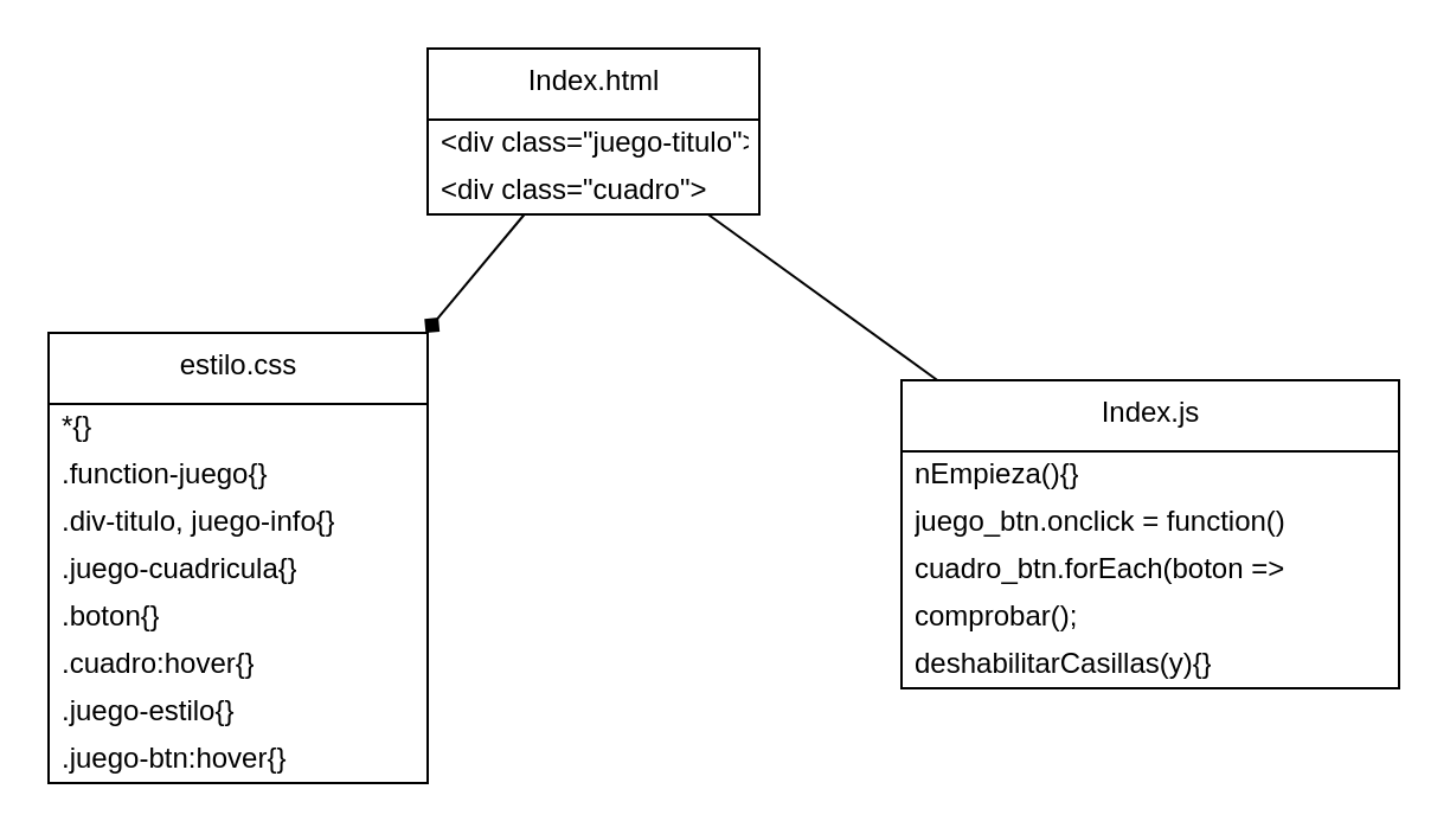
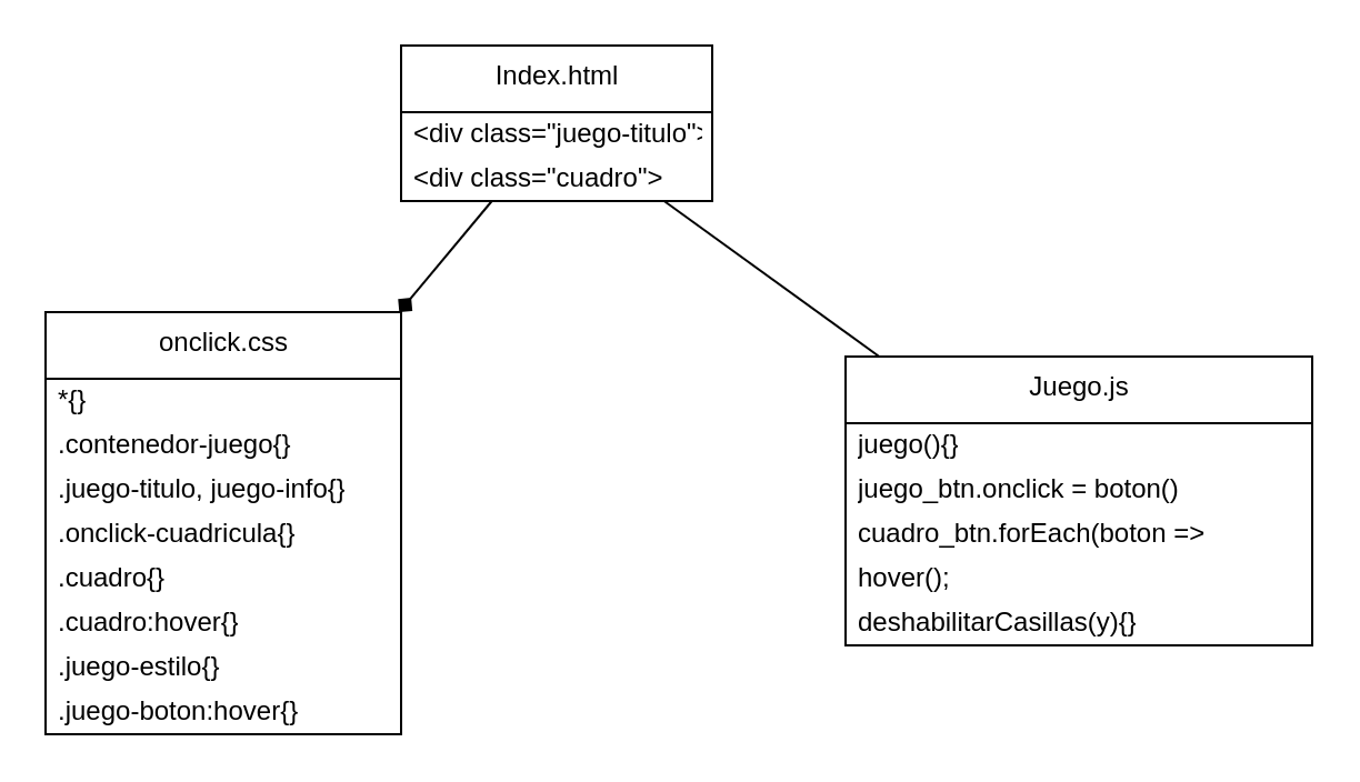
  <mxCell id="0" />
  <mxCell id="1" parent="0" />
  <mxCell id="2" value="Index.html" style="swimlane;fontStyle=0;align=center;verticalAlign=top;childLayout=stackLayout;horizontal=1;startSize=30;horizontalStack=0;resizeParent=1;resizeParentMax=0;resizeLast=0;collapsible=0;marginBottom=0;html=1;" vertex="1" parent="1"><mxGeometry x="180" y="20" width="140" height="70" as="geometry" /></mxCell>
  <mxCell id="3" value="&amp;lt;div class=&quot;juego-titulo&quot;&amp;gt;" style="text;html=1;strokeColor=none;fillColor=none;align=left;verticalAlign=middle;spacingLeft=4;spacingRight=4;overflow=hidden;rotatable=0;points=[[0,0.5],[1,0.5]];portConstraint=eastwest;" vertex="1" parent="2"><mxGeometry y="30" width="140" height="20" as="geometry" /></mxCell>
  <mxCell id="4" value="&amp;lt;div class=&quot;cuadro&quot;&amp;gt;" style="text;html=1;strokeColor=none;fillColor=none;align=left;verticalAlign=middle;spacingLeft=4;spacingRight=4;overflow=hidden;rotatable=0;points=[[0,0.5],[1,0.5]];portConstraint=eastwest;" vertex="1" parent="2"><mxGeometry y="50" width="140" height="20" as="geometry" /></mxCell>
- <mxCell id="5" value="Index.js" style="swimlane;fontStyle=0;align=center;verticalAlign=top;childLayout=stackLayout;horizontal=1;startSize=30;horizontalStack=0;resizeParent=1;resizeParentMax=0;resizeLast=0;collapsible=0;marginBottom=0;html=1;" vertex="1" parent="1"><mxGeometry x="380" y="160" width="210" height="130" as="geometry" /></mxCell>
- <mxCell id="6" value="nEmpieza(){}" style="text;html=1;strokeColor=none;fillColor=none;align=left;verticalAlign=middle;spacingLeft=4;spacingRight=4;overflow=hidden;rotatable=0;points=[[0,0.5],[1,0.5]];portConstraint=eastwest;" vertex="1" parent="5"><mxGeometry y="30" width="210" height="20" as="geometry" /></mxCell>
- <mxCell id="7" value="juego_btn.onclick = function()" style="text;html=1;strokeColor=none;fillColor=none;align=left;verticalAlign=middle;spacingLeft=4;spacingRight=4;overflow=hidden;rotatable=0;points=[[0,0.5],[1,0.5]];portConstraint=eastwest;" vertex="1" parent="5"><mxGeometry y="50" width="210" height="20" as="geometry" /></mxCell>
+ <mxCell id="5" value="Juego.js" style="swimlane;fontStyle=0;align=center;verticalAlign=top;childLayout=stackLayout;horizontal=1;startSize=30;horizontalStack=0;resizeParent=1;resizeParentMax=0;resizeLast=0;collapsible=0;marginBottom=0;html=1;" vertex="1" parent="1"><mxGeometry x="380" y="160" width="210" height="130" as="geometry" /></mxCell>
+ <mxCell id="6" value="juego(){}" style="text;html=1;strokeColor=none;fillColor=none;align=left;verticalAlign=middle;spacingLeft=4;spacingRight=4;overflow=hidden;rotatable=0;points=[[0,0.5],[1,0.5]];portConstraint=eastwest;" vertex="1" parent="5"><mxGeometry y="30" width="210" height="20" as="geometry" /></mxCell>
+ <mxCell id="7" value="juego_btn.onclick = boton()" style="text;html=1;strokeColor=none;fillColor=none;align=left;verticalAlign=middle;spacingLeft=4;spacingRight=4;overflow=hidden;rotatable=0;points=[[0,0.5],[1,0.5]];portConstraint=eastwest;" vertex="1" parent="5"><mxGeometry y="50" width="210" height="20" as="geometry" /></mxCell>
  <mxCell id="8" value="cuadro_btn.forEach(boton =&amp;gt;" style="text;html=1;strokeColor=none;fillColor=none;align=left;verticalAlign=middle;spacingLeft=4;spacingRight=4;overflow=hidden;rotatable=0;points=[[0,0.5],[1,0.5]];portConstraint=eastwest;" vertex="1" parent="5"><mxGeometry y="70" width="210" height="20" as="geometry" /></mxCell>
- <mxCell id="9" value="comprobar();" style="text;html=1;strokeColor=none;fillColor=none;align=left;verticalAlign=middle;spacingLeft=4;spacingRight=4;overflow=hidden;rotatable=0;points=[[0,0.5],[1,0.5]];portConstraint=eastwest;" vertex="1" parent="5"><mxGeometry y="90" width="210" height="20" as="geometry" /></mxCell>
+ <mxCell id="9" value="hover();" style="text;html=1;strokeColor=none;fillColor=none;align=left;verticalAlign=middle;spacingLeft=4;spacingRight=4;overflow=hidden;rotatable=0;points=[[0,0.5],[1,0.5]];portConstraint=eastwest;" vertex="1" parent="5"><mxGeometry y="90" width="210" height="20" as="geometry" /></mxCell>
  <mxCell id="10" value="deshabilitarCasillas(y){}" style="text;html=1;strokeColor=none;fillColor=none;align=left;verticalAlign=middle;spacingLeft=4;spacingRight=4;overflow=hidden;rotatable=0;points=[[0,0.5],[1,0.5]];portConstraint=eastwest;" vertex="1" parent="5"><mxGeometry y="110" width="210" height="20" as="geometry" /></mxCell>
- <mxCell id="11" value="estilo.css&lt;br&gt;" style="swimlane;fontStyle=0;align=center;verticalAlign=top;childLayout=stackLayout;horizontal=1;startSize=30;horizontalStack=0;resizeParent=1;resizeParentMax=0;resizeLast=0;collapsible=0;marginBottom=0;html=1;" vertex="1" parent="1"><mxGeometry x="20" y="140" width="160" height="190" as="geometry" /></mxCell>
+ <mxCell id="11" value="onclick.css&lt;br&gt;" style="swimlane;fontStyle=0;align=center;verticalAlign=top;childLayout=stackLayout;horizontal=1;startSize=30;horizontalStack=0;resizeParent=1;resizeParentMax=0;resizeLast=0;collapsible=0;marginBottom=0;html=1;" vertex="1" parent="1"><mxGeometry x="20" y="140" width="160" height="190" as="geometry" /></mxCell>
  <mxCell id="12" value="*{}" style="text;html=1;strokeColor=none;fillColor=none;align=left;verticalAlign=middle;spacingLeft=4;spacingRight=4;overflow=hidden;rotatable=0;points=[[0,0.5],[1,0.5]];portConstraint=eastwest;" vertex="1" parent="11"><mxGeometry y="30" width="160" height="20" as="geometry" /></mxCell>
- <mxCell id="13" value=".function-juego{}" style="text;html=1;strokeColor=none;fillColor=none;align=left;verticalAlign=middle;spacingLeft=4;spacingRight=4;overflow=hidden;rotatable=0;points=[[0,0.5],[1,0.5]];portConstraint=eastwest;" vertex="1" parent="11"><mxGeometry y="50" width="160" height="20" as="geometry" /></mxCell>
- <mxCell id="14" value=".div-titulo, juego-info{}" style="text;html=1;strokeColor=none;fillColor=none;align=left;verticalAlign=middle;spacingLeft=4;spacingRight=4;overflow=hidden;rotatable=0;points=[[0,0.5],[1,0.5]];portConstraint=eastwest;" vertex="1" parent="11"><mxGeometry y="70" width="160" height="20" as="geometry" /></mxCell>
- <mxCell id="15" value=".juego-cuadricula{}" style="text;html=1;strokeColor=none;fillColor=none;align=left;verticalAlign=middle;spacingLeft=4;spacingRight=4;overflow=hidden;rotatable=0;points=[[0,0.5],[1,0.5]];portConstraint=eastwest;" vertex="1" parent="11"><mxGeometry y="90" width="160" height="20" as="geometry" /></mxCell>
- <mxCell id="16" value=".boton{}" style="text;html=1;strokeColor=none;fillColor=none;align=left;verticalAlign=middle;spacingLeft=4;spacingRight=4;overflow=hidden;rotatable=0;points=[[0,0.5],[1,0.5]];portConstraint=eastwest;" vertex="1" parent="11"><mxGeometry y="110" width="160" height="20" as="geometry" /></mxCell>
+ <mxCell id="13" value=".contenedor-juego{}" style="text;html=1;strokeColor=none;fillColor=none;align=left;verticalAlign=middle;spacingLeft=4;spacingRight=4;overflow=hidden;rotatable=0;points=[[0,0.5],[1,0.5]];portConstraint=eastwest;" vertex="1" parent="11"><mxGeometry y="50" width="160" height="20" as="geometry" /></mxCell>
+ <mxCell id="14" value=".juego-titulo, juego-info{}" style="text;html=1;strokeColor=none;fillColor=none;align=left;verticalAlign=middle;spacingLeft=4;spacingRight=4;overflow=hidden;rotatable=0;points=[[0,0.5],[1,0.5]];portConstraint=eastwest;" vertex="1" parent="11"><mxGeometry y="70" width="160" height="20" as="geometry" /></mxCell>
+ <mxCell id="15" value=".onclick-cuadricula{}" style="text;html=1;strokeColor=none;fillColor=none;align=left;verticalAlign=middle;spacingLeft=4;spacingRight=4;overflow=hidden;rotatable=0;points=[[0,0.5],[1,0.5]];portConstraint=eastwest;" vertex="1" parent="11"><mxGeometry y="90" width="160" height="20" as="geometry" /></mxCell>
+ <mxCell id="16" value=".cuadro{}" style="text;html=1;strokeColor=none;fillColor=none;align=left;verticalAlign=middle;spacingLeft=4;spacingRight=4;overflow=hidden;rotatable=0;points=[[0,0.5],[1,0.5]];portConstraint=eastwest;" vertex="1" parent="11"><mxGeometry y="110" width="160" height="20" as="geometry" /></mxCell>
  <mxCell id="17" value=".cuadro:hover{}" style="text;html=1;strokeColor=none;fillColor=none;align=left;verticalAlign=middle;spacingLeft=4;spacingRight=4;overflow=hidden;rotatable=0;points=[[0,0.5],[1,0.5]];portConstraint=eastwest;" vertex="1" parent="11"><mxGeometry y="130" width="160" height="20" as="geometry" /></mxCell>
  <mxCell id="18" value=".juego-estilo{}" style="text;html=1;strokeColor=none;fillColor=none;align=left;verticalAlign=middle;spacingLeft=4;spacingRight=4;overflow=hidden;rotatable=0;points=[[0,0.5],[1,0.5]];portConstraint=eastwest;" vertex="1" parent="11"><mxGeometry y="150" width="160" height="20" as="geometry" /></mxCell>
- <mxCell id="19" value=".juego-btn:hover{}" style="text;html=1;strokeColor=none;fillColor=none;align=left;verticalAlign=middle;spacingLeft=4;spacingRight=4;overflow=hidden;rotatable=0;points=[[0,0.5],[1,0.5]];portConstraint=eastwest;" vertex="1" parent="11"><mxGeometry y="170" width="160" height="20" as="geometry" /></mxCell>
+ <mxCell id="19" value=".juego-boton:hover{}" style="text;html=1;strokeColor=none;fillColor=none;align=left;verticalAlign=middle;spacingLeft=4;spacingRight=4;overflow=hidden;rotatable=0;points=[[0,0.5],[1,0.5]];portConstraint=eastwest;" vertex="1" parent="11"><mxGeometry y="170" width="160" height="20" as="geometry" /></mxCell>
  <mxCell id="20" value="" style="endArrow=none;html=1;rounded=0;" edge="1" parent="1" source="2" target="5"><mxGeometry width="50" height="50" relative="1" as="geometry"><mxPoint x="330" y="210" as="sourcePoint" /><mxPoint x="380" y="160" as="targetPoint" /></mxGeometry></mxCell>
  <mxCell id="21" value="" style="endArrow=diamond;html=1;rounded=0;" edge="1" parent="1" source="2" target="11"><mxGeometry width="50" height="50" relative="1" as="geometry"><mxPoint x="315.192" y="100" as="sourcePoint" /><mxPoint x="362.5" y="130" as="targetPoint" /></mxGeometry></mxCell>
